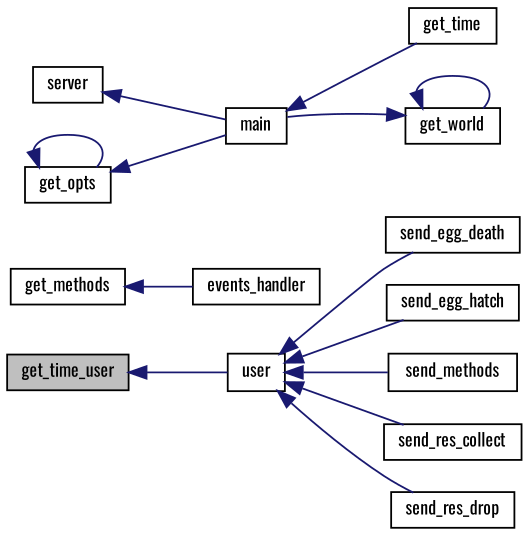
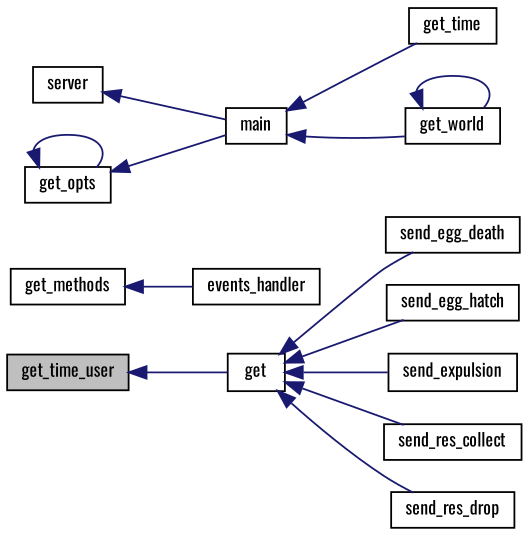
  digraph {
    fontname=Oswald
    rankdir=LR
    node [color=black fillcolor=white fontname=Oswald fontsize=10 shape=record style=filled]
    edge [color=midnightblue dir=back fontname=Oswald fontsize=10 labelfontname=Helvetica labelfontsize=10 style=solid]
    n1 [fillcolor=grey75 fontcolor=black height=0.2 label=get_time_user width=0.4]
-   n2 [height=0.2 label=user width=0.4]
+   n2 [height=0.2 label=get width=0.4]
    n3 [height=0.2 label=send_egg_death width=0.4]
    n4 [height=0.2 label=send_egg_hatch width=0.4]
-   n5 [height=0.2 label=send_methods width=0.4]
+   n5 [height=0.2 label=send_expulsion width=0.4]
    n6 [height=0.2 label=send_res_collect width=0.4]
    n7 [height=0.2 label=send_res_drop width=0.4]
    n8 [height=0.2 label=get_methods width=0.4]
    n9 [height=0.2 label=events_handler width=0.4]
    n10 [height=0.2 label=server width=0.4]
    n11 [height=0.2 label=main width=0.4]
    n12 [height=0.2 label=get_time width=0.4]
    n13 [height=0.2 label=get_world width=0.4]
    n14 [height=0.2 label=get_opts width=0.4]
    n1 -> n2
    n2 -> n3
    n2 -> n4
    n2 -> n5
    n2 -> n6
    n2 -> n7
    n8 -> n9
    n10 -> n11
    n11 -> n12
-   n13 -> n11
+   n11 -> n13
    n13 -> n13
    n14 -> n11
    n14 -> n14
  }
